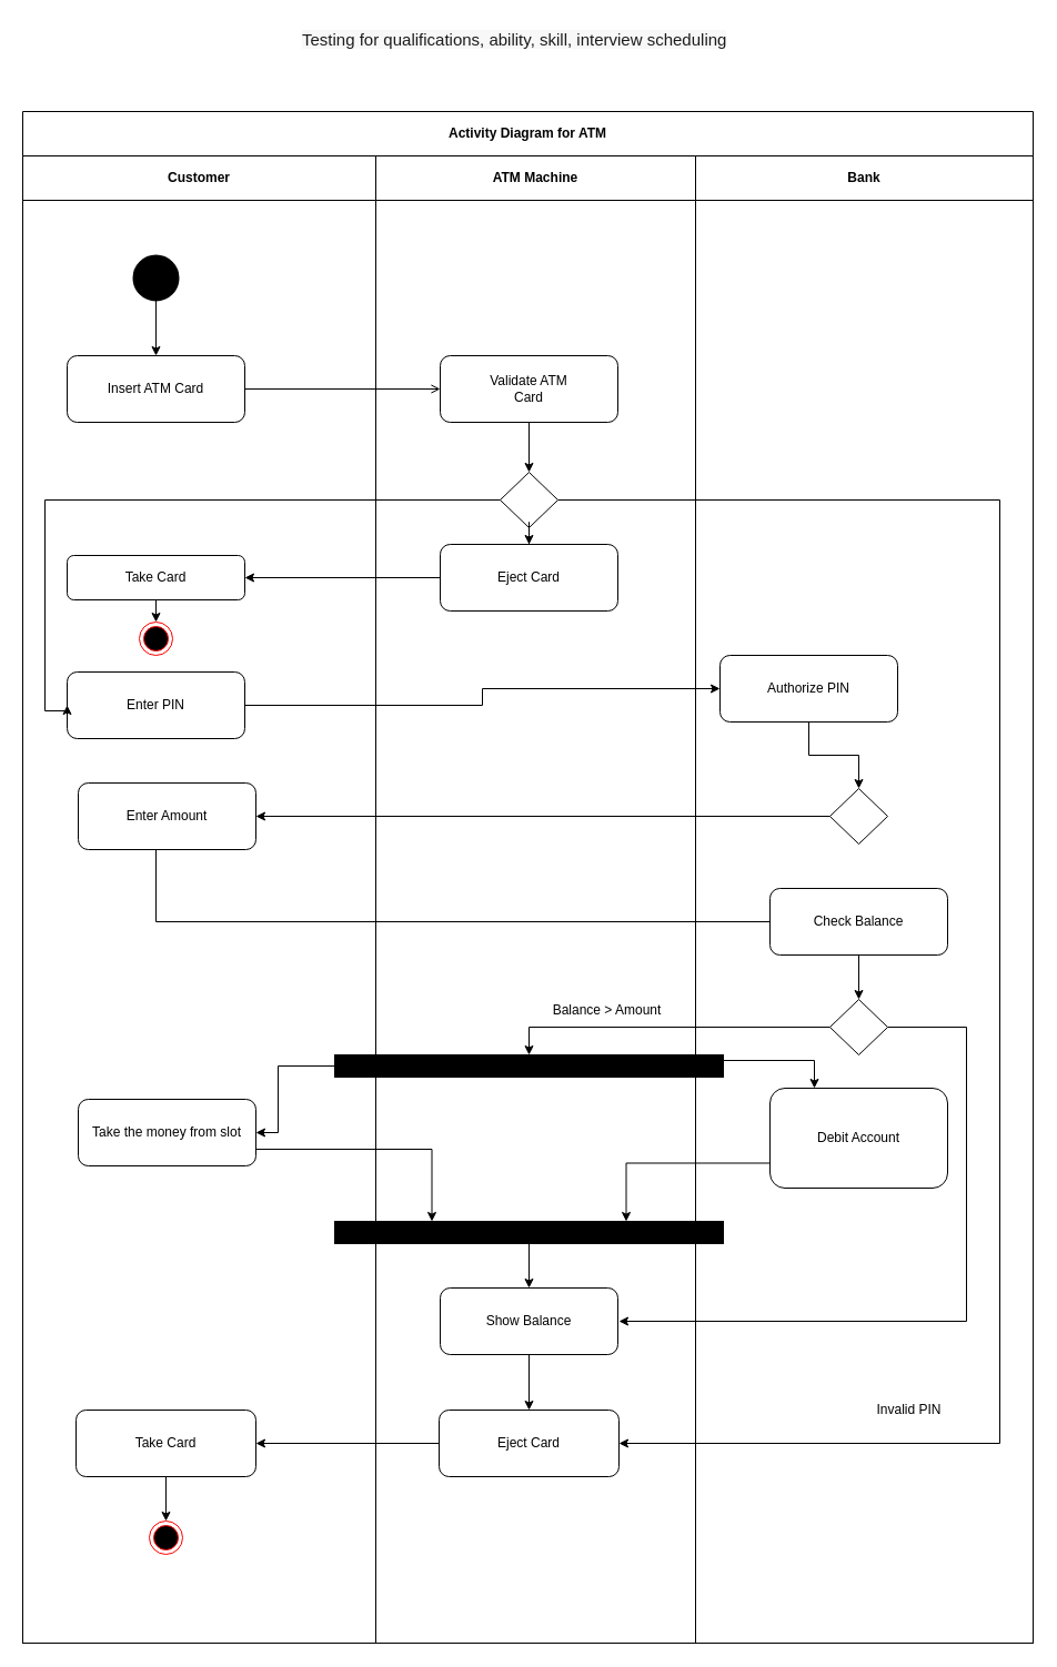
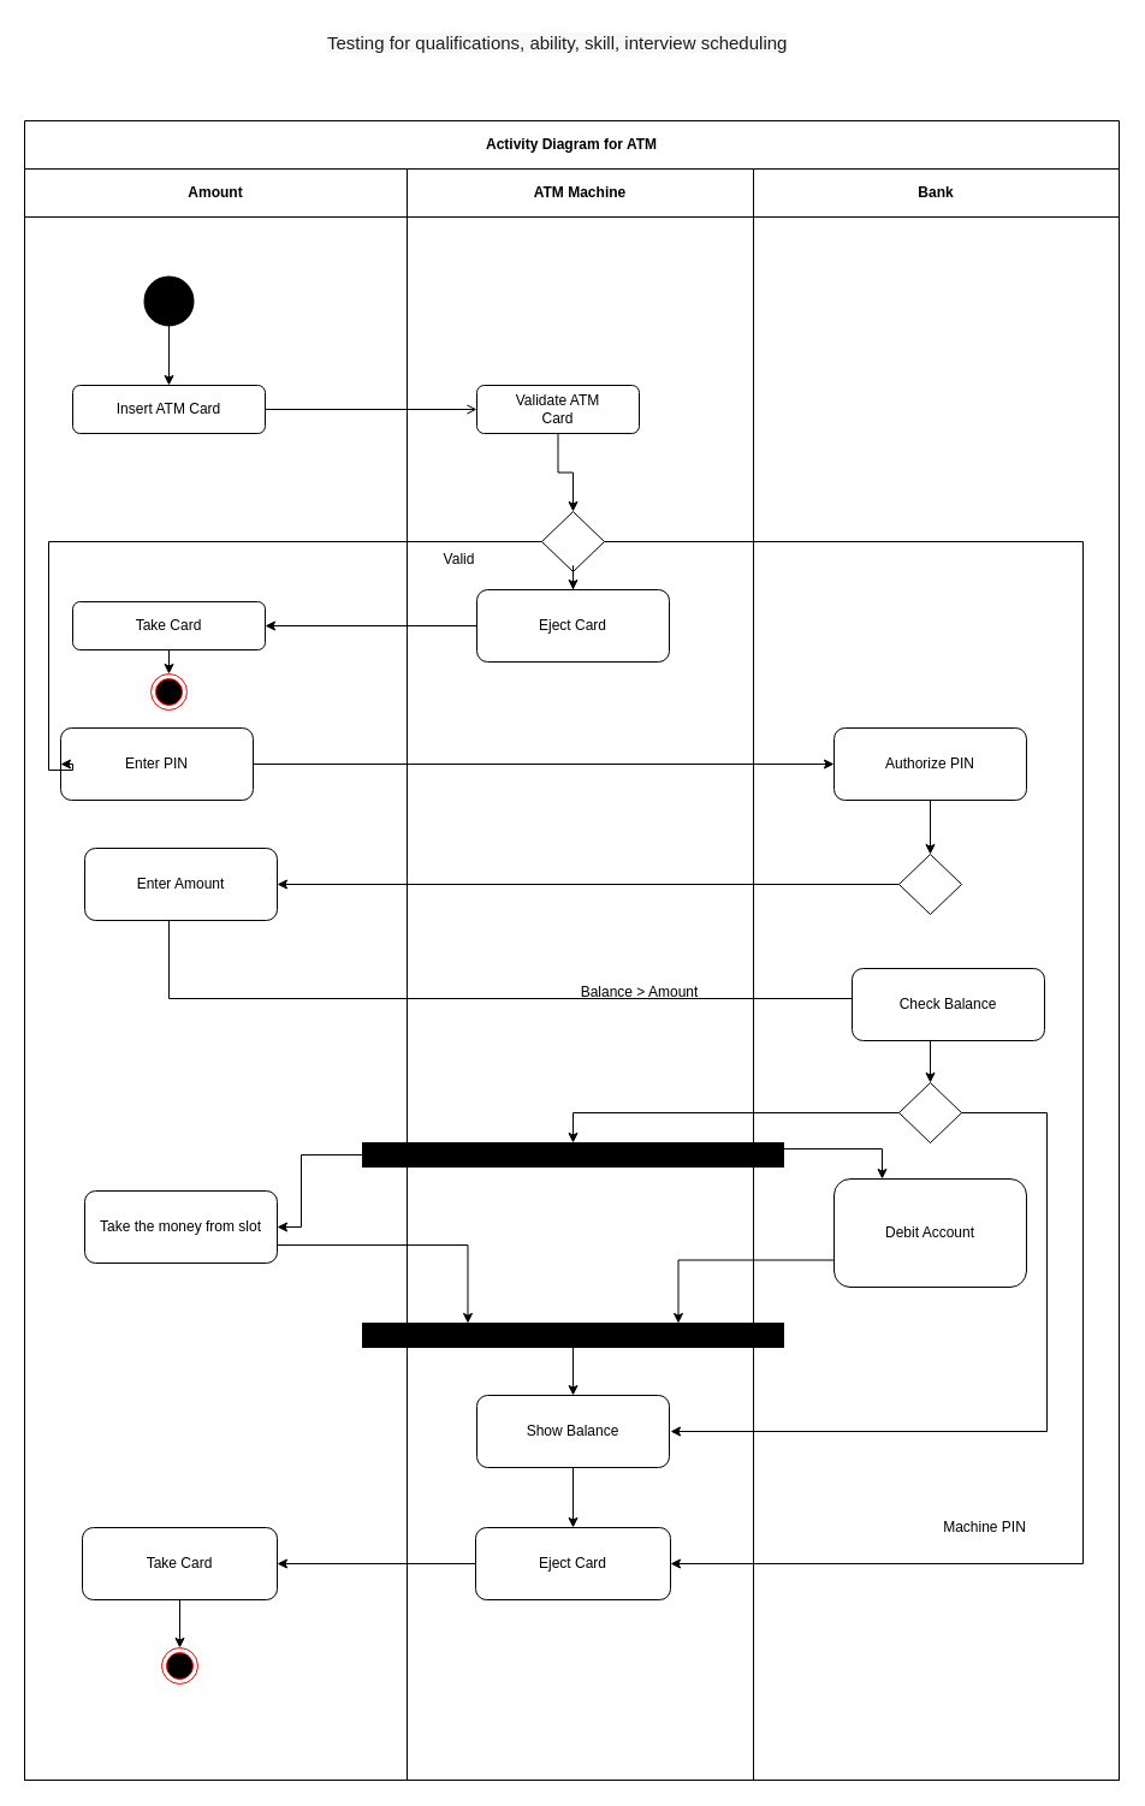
  <mxCell id="0" />
  <mxCell id="1" parent="0" />
  <mxCell id="2" value="&lt;meta charset=&quot;utf-8&quot;&gt;&lt;span style=&quot;color: rgb(29, 28, 29); font-size: 15px; font-style: normal; font-weight: 400; letter-spacing: normal; text-align: left; text-indent: 0px; text-transform: none; word-spacing: 0px; background-color: rgb(248, 248, 248); display: inline; float: none;&quot;&gt;Testing for qualifications, ability, skill, interview scheduling&lt;/span&gt;" style="text;whiteSpace=wrap;html=1;" parent="1" vertex="1"><mxGeometry x="270" y="20" width="410" height="30" as="geometry" /></mxCell>
  <mxCell id="3" value="Activity Diagram for ATM" style="shape=table;childLayout=tableLayout;rowLines=0;columnLines=0;startSize=40;html=1;whiteSpace=wrap;collapsible=0;recursiveResize=0;expand=0;pointerEvents=0;fontStyle=1;align=center;" vertex="1" parent="1"><mxGeometry x="20" y="100" width="910" height="1380" as="geometry" /></mxCell>
  <mxCell id="4" value="" style="swimlane;horizontal=0;points=[[0,0.5],[1,0.5]];portConstraint=eastwest;startSize=0;html=1;whiteSpace=wrap;collapsible=0;recursiveResize=0;expand=0;pointerEvents=0;fontStyle=1" vertex="1" parent="3"><mxGeometry y="40" width="910" height="1340" as="geometry" /></mxCell>
- <mxCell id="5" value="Customer" style="swimlane;connectable=0;startSize=40;html=1;whiteSpace=wrap;collapsible=0;recursiveResize=0;expand=0;pointerEvents=0;" vertex="1" parent="4"><mxGeometry width="318" height="1340" as="geometry" /></mxCell>
+ <mxCell id="5" value="Amount" style="swimlane;connectable=0;startSize=40;html=1;whiteSpace=wrap;collapsible=0;recursiveResize=0;expand=0;pointerEvents=0;" vertex="1" parent="4"><mxGeometry width="318" height="1340" as="geometry" /></mxCell>
  <mxCell id="6" style="edgeStyle=orthogonalEdgeStyle;rounded=0;orthogonalLoop=1;jettySize=auto;html=1;exitX=0.5;exitY=1;exitDx=0;exitDy=0;entryX=0.5;entryY=0;entryDx=0;entryDy=0;" edge="1" parent="5" source="7" target="8"><mxGeometry relative="1" as="geometry" /></mxCell>
  <mxCell id="7" value="" style="shape=ellipse;html=1;fillColor=#000000;strokeWidth=2;verticalLabelPosition=bottom;verticalAlignment=top;perimeter=ellipsePerimeter;" vertex="1" parent="5"><mxGeometry x="100" y="90" width="40" height="40" as="geometry" /></mxCell>
- <mxCell id="8" value="Insert ATM Card" style="shape=rect;html=1;rounded=1;whiteSpace=wrap;align=center;" vertex="1" parent="5"><mxGeometry x="40" y="180" width="160" height="60" as="geometry" /></mxCell>
+ <mxCell id="8" value="Insert ATM Card" style="shape=rect;html=1;rounded=1;whiteSpace=wrap;align=center;" vertex="1" parent="5"><mxGeometry x="40" y="180" width="160" height="40" as="geometry" /></mxCell>
  <mxCell id="9" style="edgeStyle=orthogonalEdgeStyle;rounded=0;orthogonalLoop=1;jettySize=auto;html=1;exitX=0.5;exitY=1;exitDx=0;exitDy=0;entryX=0.5;entryY=0;entryDx=0;entryDy=0;" edge="1" parent="5" source="10" target="11"><mxGeometry relative="1" as="geometry" /></mxCell>
  <mxCell id="10" value="Take Card" style="shape=rect;html=1;rounded=1;whiteSpace=wrap;align=center;" vertex="1" parent="5"><mxGeometry x="40" y="360" width="160" height="40" as="geometry" /></mxCell>
  <mxCell id="11" value="" style="ellipse;html=1;shape=endState;fillColor=#000000;strokeColor=#ff0000;" vertex="1" parent="5"><mxGeometry x="105" y="420" width="30" height="30" as="geometry" /></mxCell>
- <mxCell id="12" value="Enter PIN" style="shape=rect;html=1;rounded=1;whiteSpace=wrap;align=center;" vertex="1" parent="5"><mxGeometry x="40" y="465" width="160" height="60" as="geometry" /></mxCell>
+ <mxCell id="12" value="Enter PIN" style="shape=rect;html=1;rounded=1;whiteSpace=wrap;align=center;" vertex="1" parent="5"><mxGeometry x="30" y="465" width="160" height="60" as="geometry" /></mxCell>
  <mxCell id="13" value="Enter Amount" style="shape=rect;html=1;rounded=1;whiteSpace=wrap;align=center;" vertex="1" parent="5"><mxGeometry x="50" y="565" width="160" height="60" as="geometry" /></mxCell>
  <mxCell id="14" value="Take the money from slot" style="shape=rect;html=1;rounded=1;whiteSpace=wrap;align=center;" vertex="1" parent="5"><mxGeometry x="50" y="850" width="160" height="60" as="geometry" /></mxCell>
  <mxCell id="15" style="edgeStyle=orthogonalEdgeStyle;rounded=0;orthogonalLoop=1;jettySize=auto;html=1;exitX=0.5;exitY=1;exitDx=0;exitDy=0;entryX=0.5;entryY=0;entryDx=0;entryDy=0;" edge="1" parent="5" source="16" target="17"><mxGeometry relative="1" as="geometry" /></mxCell>
  <mxCell id="16" value="Take Card" style="shape=rect;html=1;rounded=1;whiteSpace=wrap;align=center;" vertex="1" parent="5"><mxGeometry x="48" y="1130" width="162" height="60" as="geometry" /></mxCell>
  <mxCell id="17" value="" style="ellipse;html=1;shape=endState;fillColor=#000000;strokeColor=#ff0000;" vertex="1" parent="5"><mxGeometry x="114" y="1230" width="30" height="30" as="geometry" /></mxCell>
  <mxCell id="18" value="ATM Machine" style="swimlane;connectable=0;startSize=40;html=1;whiteSpace=wrap;collapsible=0;recursiveResize=0;expand=0;pointerEvents=0;" vertex="1" parent="4"><mxGeometry x="318" width="288" height="1340" as="geometry" /></mxCell>
  <mxCell id="19" style="edgeStyle=orthogonalEdgeStyle;rounded=0;orthogonalLoop=1;jettySize=auto;html=1;entryX=0.5;entryY=0;entryDx=0;entryDy=0;" edge="1" parent="18" source="20" target="22"><mxGeometry relative="1" as="geometry" /></mxCell>
- <mxCell id="20" value="Validate ATM&lt;br&gt;Card" style="shape=rect;html=1;rounded=1;whiteSpace=wrap;align=center;" vertex="1" parent="18"><mxGeometry x="58" y="180" width="160" height="60" as="geometry" /></mxCell>
+ <mxCell id="20" value="Validate ATM&lt;br&gt;Card" style="shape=rect;html=1;rounded=1;whiteSpace=wrap;align=center;" vertex="1" parent="18"><mxGeometry x="58" y="180" width="135" height="40" as="geometry" /></mxCell>
  <mxCell id="21" style="edgeStyle=orthogonalEdgeStyle;rounded=0;orthogonalLoop=1;jettySize=auto;html=1;exitX=1;exitY=0.5;exitDx=0;exitDy=0;entryX=1;entryY=0.5;entryDx=0;entryDy=0;" edge="1" parent="18" source="22" target="32"><mxGeometry relative="1" as="geometry"><Array as="points"><mxPoint x="562" y="310" /><mxPoint x="562" y="1160" /></Array></mxGeometry></mxCell>
  <mxCell id="22" value="" style="rhombus;whiteSpace=wrap;html=1;" vertex="1" parent="18"><mxGeometry x="112" y="285" width="52" height="50" as="geometry" /></mxCell>
+ <mxCell id="23" value="Valid" style="text;html=1;align=center;verticalAlign=middle;resizable=0;points=[];autosize=1;" vertex="1" parent="18"><mxGeometry x="23" y="315" width="40" height="20" as="geometry" /></mxCell>
  <mxCell id="24" style="edgeStyle=orthogonalEdgeStyle;rounded=0;orthogonalLoop=1;jettySize=auto;html=1;entryX=0.5;entryY=0;entryDx=0;entryDy=0;" edge="1" parent="18" source="22" target="25"><mxGeometry relative="1" as="geometry" /></mxCell>
  <mxCell id="25" value="Eject Card" style="shape=rect;html=1;rounded=1;whiteSpace=wrap;align=center;" vertex="1" parent="18"><mxGeometry x="58" y="350" width="160" height="60" as="geometry" /></mxCell>
- <mxCell id="26" value="Balance &amp;gt; Amount" style="text;html=1;align=center;verticalAlign=middle;resizable=0;points=[];autosize=1;" vertex="1" parent="18"><mxGeometry x="153" y="760" width="110" height="20" as="geometry" /></mxCell>
+ <mxCell id="26" value="Balance &amp;gt; Amount" style="text;html=1;align=center;verticalAlign=middle;resizable=0;points=[];autosize=1;" vertex="1" parent="18"><mxGeometry x="138" y="675" width="110" height="20" as="geometry" /></mxCell>
  <mxCell id="27" value="" style="rounded=0;whiteSpace=wrap;html=1;fillColor=#000000;" vertex="1" parent="18"><mxGeometry x="-37" y="810" width="350" height="20" as="geometry" /></mxCell>
  <mxCell id="28" style="edgeStyle=orthogonalEdgeStyle;rounded=0;orthogonalLoop=1;jettySize=auto;html=1;exitX=0.5;exitY=1;exitDx=0;exitDy=0;" edge="1" parent="18" source="29" target="31"><mxGeometry relative="1" as="geometry" /></mxCell>
  <mxCell id="29" value="" style="rounded=0;whiteSpace=wrap;html=1;fillColor=#000000;" vertex="1" parent="18"><mxGeometry x="-37" y="960" width="350" height="20" as="geometry" /></mxCell>
  <mxCell id="30" style="edgeStyle=orthogonalEdgeStyle;rounded=0;orthogonalLoop=1;jettySize=auto;html=1;exitX=0.5;exitY=1;exitDx=0;exitDy=0;entryX=0.5;entryY=0;entryDx=0;entryDy=0;" edge="1" parent="18" source="31" target="32"><mxGeometry relative="1" as="geometry" /></mxCell>
  <mxCell id="31" value="Show Balance" style="shape=rect;html=1;rounded=1;whiteSpace=wrap;align=center;" vertex="1" parent="18"><mxGeometry x="58" y="1020" width="160" height="60" as="geometry" /></mxCell>
  <mxCell id="32" value="Eject Card" style="shape=rect;html=1;rounded=1;whiteSpace=wrap;align=center;" vertex="1" parent="18"><mxGeometry x="57" y="1130" width="162" height="60" as="geometry" /></mxCell>
  <mxCell id="33" value="Bank" style="swimlane;connectable=0;startSize=40;html=1;whiteSpace=wrap;collapsible=0;recursiveResize=0;expand=0;pointerEvents=0;" vertex="1" parent="4"><mxGeometry x="606" width="304" height="1340" as="geometry" /></mxCell>
  <mxCell id="34" style="edgeStyle=orthogonalEdgeStyle;rounded=0;orthogonalLoop=1;jettySize=auto;html=1;" edge="1" parent="33" source="35" target="36"><mxGeometry relative="1" as="geometry" /></mxCell>
- <mxCell id="35" value="Authorize PIN" style="shape=rect;html=1;rounded=1;whiteSpace=wrap;align=center;" vertex="1" parent="33"><mxGeometry x="22" y="450" width="160" height="60" as="geometry" /></mxCell>
+ <mxCell id="35" value="Authorize PIN" style="shape=rect;html=1;rounded=1;whiteSpace=wrap;align=center;" vertex="1" parent="33"><mxGeometry x="67" y="465" width="160" height="60" as="geometry" /></mxCell>
  <mxCell id="36" value="" style="rhombus;whiteSpace=wrap;html=1;" vertex="1" parent="33"><mxGeometry x="121" y="570" width="52" height="50" as="geometry" /></mxCell>
  <mxCell id="37" style="edgeStyle=orthogonalEdgeStyle;rounded=0;orthogonalLoop=1;jettySize=auto;html=1;exitX=0.5;exitY=1;exitDx=0;exitDy=0;entryX=0.5;entryY=0;entryDx=0;entryDy=0;" edge="1" parent="33" source="38" target="39"><mxGeometry relative="1" as="geometry" /></mxCell>
- <mxCell id="38" value="Check Balance" style="shape=rect;html=1;rounded=1;whiteSpace=wrap;align=center;" vertex="1" parent="33"><mxGeometry x="67" y="660" width="160" height="60" as="geometry" /></mxCell>
+ <mxCell id="38" value="Check Balance" style="shape=rect;html=1;rounded=1;whiteSpace=wrap;align=center;" vertex="1" parent="33"><mxGeometry x="82" y="665" width="160" height="60" as="geometry" /></mxCell>
  <mxCell id="39" value="" style="rhombus;whiteSpace=wrap;html=1;" vertex="1" parent="33"><mxGeometry x="121" y="760" width="52" height="50" as="geometry" /></mxCell>
  <mxCell id="40" value="Debit Account" style="shape=rect;html=1;rounded=1;whiteSpace=wrap;align=center;" vertex="1" parent="33"><mxGeometry x="67" y="840" width="160" height="90" as="geometry" /></mxCell>
- <mxCell id="41" value="Invalid PIN" style="text;html=1;align=center;verticalAlign=middle;resizable=0;points=[];autosize=1;" vertex="1" parent="33"><mxGeometry x="157" y="1120" width="70" height="20" as="geometry" /></mxCell>
+ <mxCell id="41" value="Machine PIN" style="text;html=1;align=center;verticalAlign=middle;resizable=0;points=[];autosize=1;" vertex="1" parent="33"><mxGeometry x="157" y="1120" width="70" height="20" as="geometry" /></mxCell>
  <mxCell id="42" style="edgeStyle=orthogonalEdgeStyle;rounded=0;orthogonalLoop=1;jettySize=auto;html=1;endArrow=open;" edge="1" parent="4" source="8" target="20"><mxGeometry relative="1" as="geometry" /></mxCell>
  <mxCell id="43" style="edgeStyle=orthogonalEdgeStyle;rounded=0;orthogonalLoop=1;jettySize=auto;html=1;entryX=0;entryY=0.5;entryDx=0;entryDy=0;" edge="1" parent="4" source="22" target="12"><mxGeometry relative="1" as="geometry"><mxPoint x="40" y="520" as="targetPoint" /><Array as="points"><mxPoint x="20" y="310" /><mxPoint x="20" y="500" /><mxPoint x="40" y="500" /></Array></mxGeometry></mxCell>
  <mxCell id="44" style="edgeStyle=orthogonalEdgeStyle;rounded=0;orthogonalLoop=1;jettySize=auto;html=1;" edge="1" parent="4" source="25" target="10"><mxGeometry relative="1" as="geometry" /></mxCell>
  <mxCell id="45" style="edgeStyle=orthogonalEdgeStyle;rounded=0;orthogonalLoop=1;jettySize=auto;html=1;entryX=0;entryY=0.5;entryDx=0;entryDy=0;" edge="1" parent="4" source="12" target="35"><mxGeometry relative="1" as="geometry" /></mxCell>
  <mxCell id="46" style="edgeStyle=orthogonalEdgeStyle;rounded=0;orthogonalLoop=1;jettySize=auto;html=1;entryX=1;entryY=0.5;entryDx=0;entryDy=0;" edge="1" parent="4" source="36" target="13"><mxGeometry relative="1" as="geometry" /></mxCell>
  <mxCell id="47" style="edgeStyle=orthogonalEdgeStyle;rounded=0;orthogonalLoop=1;jettySize=auto;html=1;entryX=0;entryY=0.5;entryDx=0;entryDy=0;endArrow=none;" edge="1" parent="4" source="13" target="38"><mxGeometry relative="1" as="geometry"><Array as="points"><mxPoint x="120" y="690" /></Array></mxGeometry></mxCell>
  <mxCell id="48" style="edgeStyle=orthogonalEdgeStyle;rounded=0;orthogonalLoop=1;jettySize=auto;html=1;exitX=0;exitY=0.5;exitDx=0;exitDy=0;entryX=0.5;entryY=0;entryDx=0;entryDy=0;" edge="1" parent="4" source="39" target="27"><mxGeometry relative="1" as="geometry" /></mxCell>
  <mxCell id="49" style="edgeStyle=orthogonalEdgeStyle;rounded=0;orthogonalLoop=1;jettySize=auto;html=1;exitX=0;exitY=0.5;exitDx=0;exitDy=0;entryX=1;entryY=0.5;entryDx=0;entryDy=0;" edge="1" parent="4" source="27" target="14"><mxGeometry relative="1" as="geometry"><Array as="points"><mxPoint x="230" y="820" /><mxPoint x="230" y="880" /></Array></mxGeometry></mxCell>
  <mxCell id="50" style="edgeStyle=orthogonalEdgeStyle;rounded=0;orthogonalLoop=1;jettySize=auto;html=1;exitX=1;exitY=0.25;exitDx=0;exitDy=0;entryX=0.25;entryY=0;entryDx=0;entryDy=0;" edge="1" parent="4" source="27" target="40"><mxGeometry relative="1" as="geometry"><Array as="points"><mxPoint x="713" y="815" /></Array></mxGeometry></mxCell>
  <mxCell id="51" style="edgeStyle=orthogonalEdgeStyle;rounded=0;orthogonalLoop=1;jettySize=auto;html=1;exitX=1;exitY=0.75;exitDx=0;exitDy=0;entryX=0.25;entryY=0;entryDx=0;entryDy=0;" edge="1" parent="4" source="14" target="29"><mxGeometry relative="1" as="geometry" /></mxCell>
  <mxCell id="52" style="edgeStyle=orthogonalEdgeStyle;rounded=0;orthogonalLoop=1;jettySize=auto;html=1;exitX=0;exitY=0.75;exitDx=0;exitDy=0;entryX=0.75;entryY=0;entryDx=0;entryDy=0;" edge="1" parent="4" source="40" target="29"><mxGeometry relative="1" as="geometry" /></mxCell>
  <mxCell id="53" style="edgeStyle=orthogonalEdgeStyle;rounded=0;orthogonalLoop=1;jettySize=auto;html=1;exitX=0;exitY=0.5;exitDx=0;exitDy=0;entryX=1;entryY=0.5;entryDx=0;entryDy=0;" edge="1" parent="4" source="32" target="16"><mxGeometry relative="1" as="geometry" /></mxCell>
  <mxCell id="54" style="edgeStyle=orthogonalEdgeStyle;rounded=0;orthogonalLoop=1;jettySize=auto;html=1;exitX=1;exitY=0.5;exitDx=0;exitDy=0;" edge="1" parent="4" source="39"><mxGeometry relative="1" as="geometry"><mxPoint x="537" y="1050" as="targetPoint" /><Array as="points"><mxPoint x="850" y="785" /><mxPoint x="850" y="1050" /><mxPoint x="537" y="1050" /></Array></mxGeometry></mxCell>
